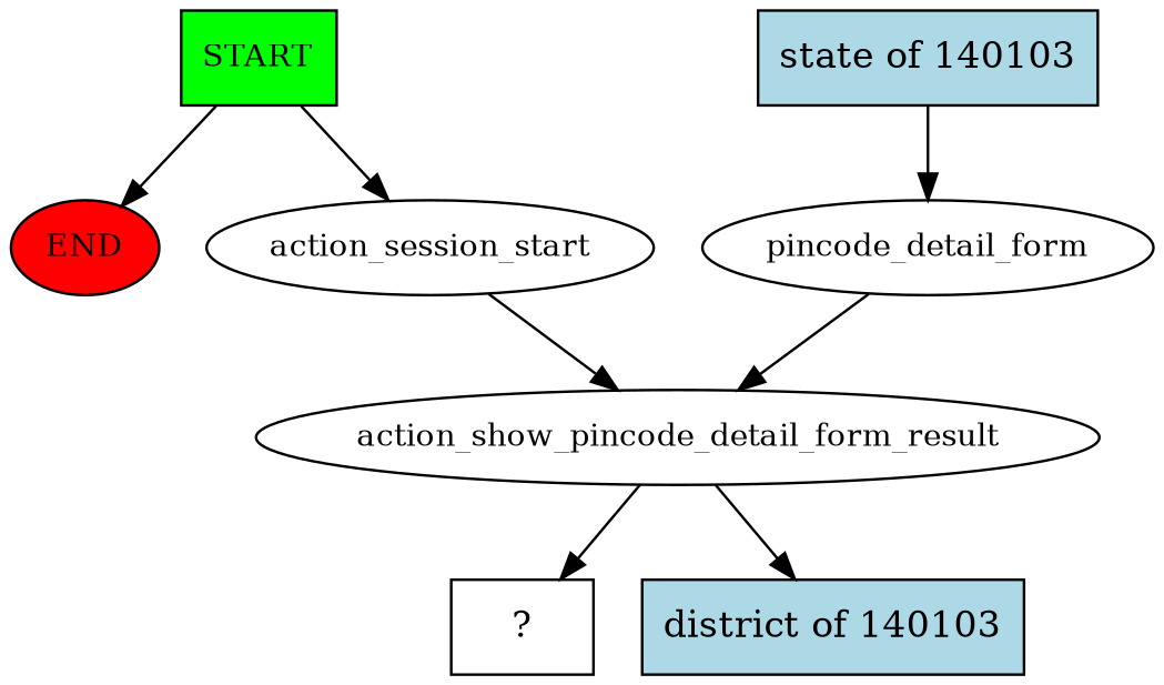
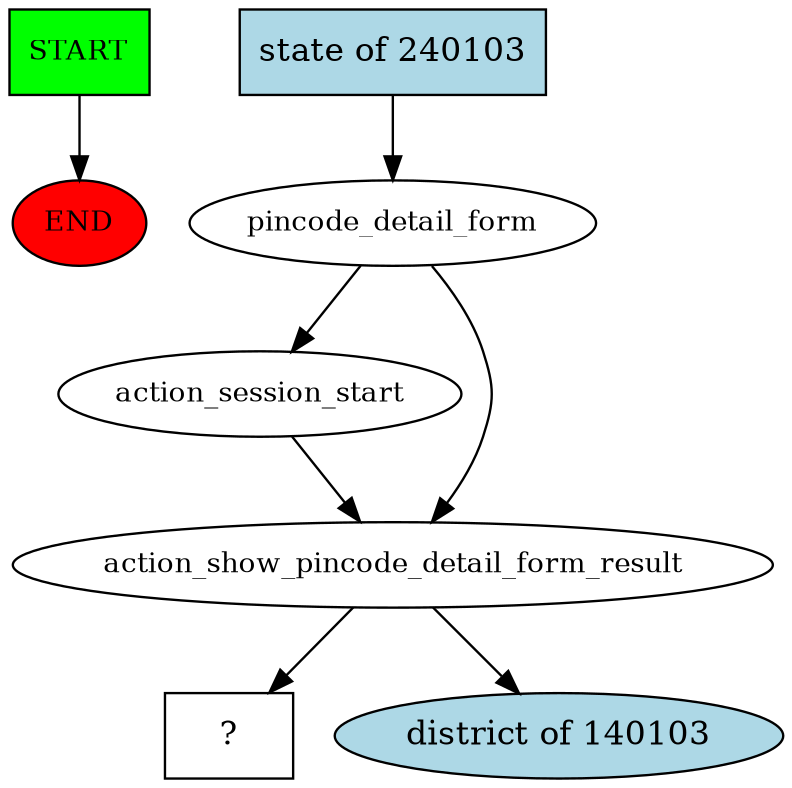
  digraph {
    node [fontsize=12]
    n1 [fillcolor=green label=START shape=box style=filled]
    n2 [fillcolor=red label=END style=filled]
    n3 [label=action_session_start]
    n4 [label=action_show_pincode_detail_form_result]
-   n5 [fillcolor=lightblue label="state of 140103" shape=rect style=filled fontsize=""]
+   n5 [fillcolor=lightblue label="state of 240103" shape=rect style=filled fontsize=""]
    n6 [label=pincode_detail_form]
    n7 [label="  ?  " shape=rect fontsize=""]
-   n8 [fillcolor=lightblue label="district of 140103" shape=rect style=filled fontsize=""]
+   n8 [fillcolor=lightblue label="district of 140103" shape=ellipse style=filled fontsize=""]
    n1 -> n2
-   n1 -> n3
+   n6 -> n3
    n3 -> n4
    n4 -> n7
    n4 -> n8
    n5 -> n6
    n6 -> n4
  }
